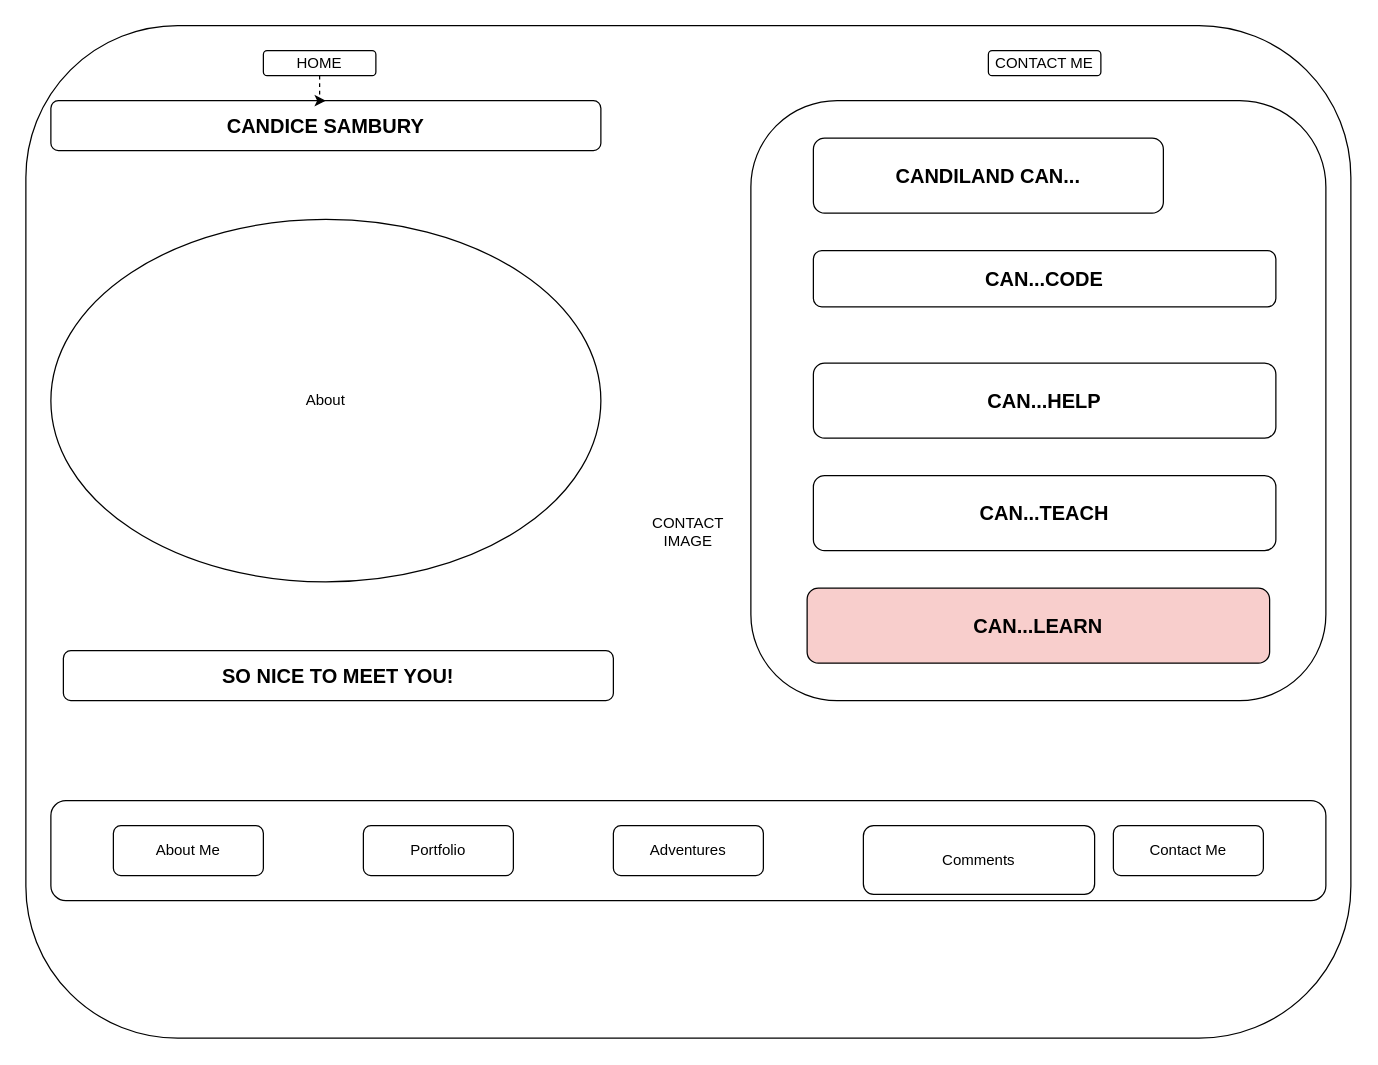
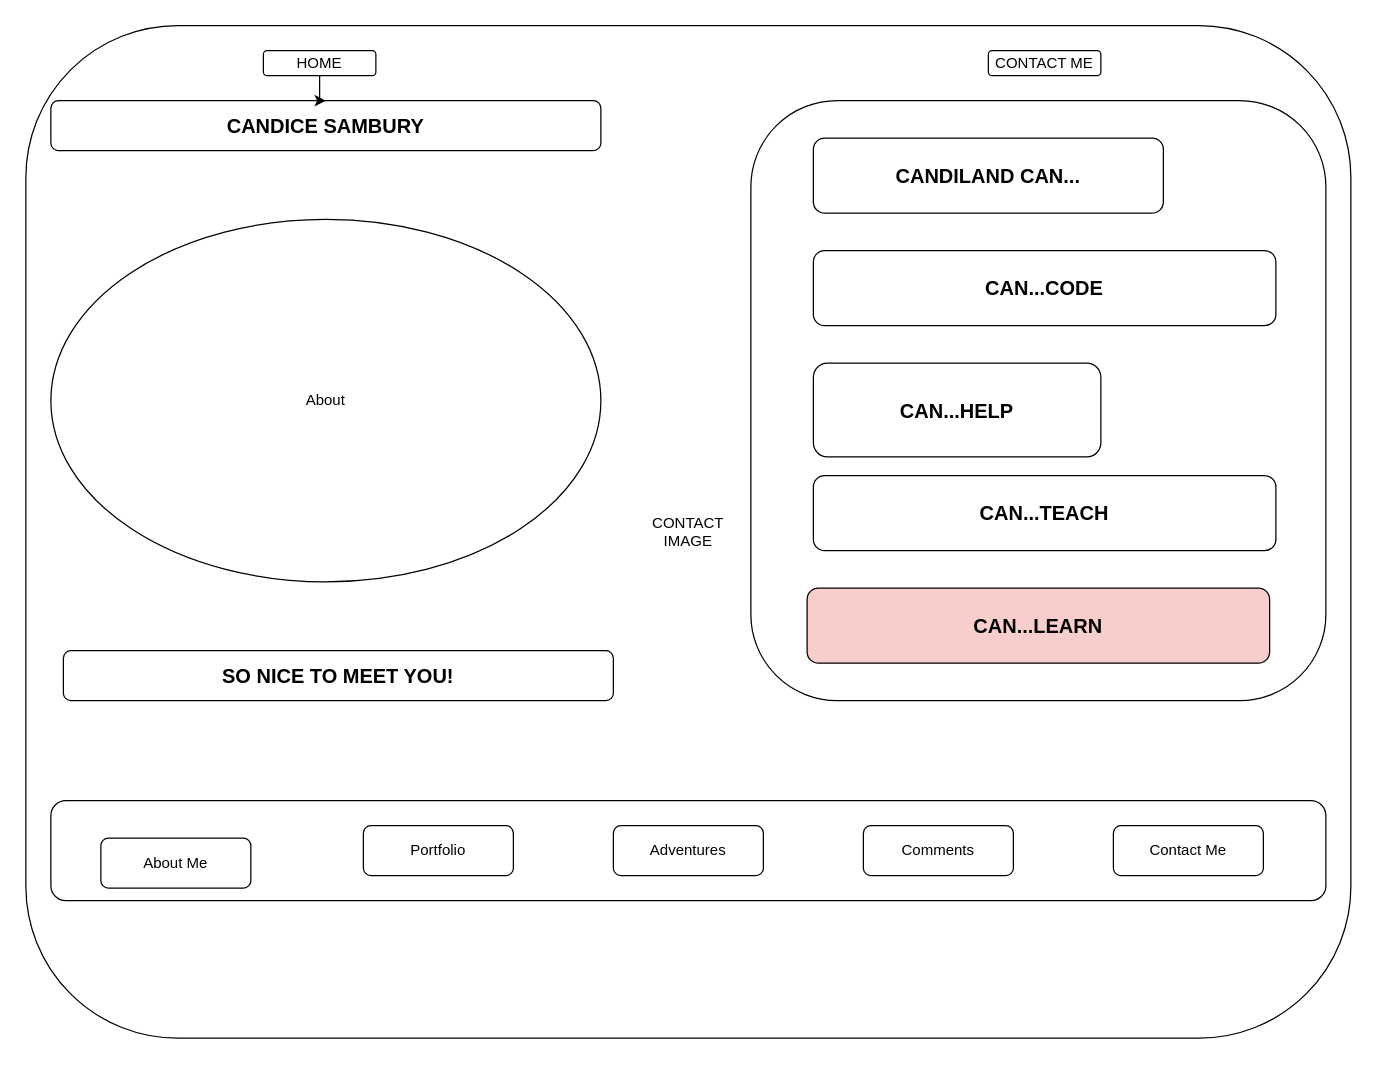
  <mxCell id="0" />
  <mxCell id="1" parent="0" />
  <mxCell id="2" value="CONTACT&lt;br&gt;IMAGE" style="rounded=1;whiteSpace=wrap;html=1;" vertex="1" parent="1"><mxGeometry x="20" y="20" width="1060" height="810" as="geometry" /></mxCell>
  <mxCell id="3" value="About" style="ellipse;whiteSpace=wrap;html=1;" vertex="1" parent="1"><mxGeometry x="40" y="175" width="440" height="290" as="geometry" /></mxCell>
  <mxCell id="4" value="&lt;font size=&quot;3&quot;&gt;&lt;b&gt;CANDICE SAMBURY&lt;/b&gt;&lt;/font&gt;" style="rounded=1;whiteSpace=wrap;html=1;" vertex="1" parent="1"><mxGeometry x="40" y="80" width="440" height="40" as="geometry" /></mxCell>
  <mxCell id="5" value="" style="rounded=1;whiteSpace=wrap;html=1;" vertex="1" parent="1"><mxGeometry x="600" y="80" width="460" height="480" as="geometry" /></mxCell>
  <mxCell id="6" value="" style="rounded=1;whiteSpace=wrap;html=1;" vertex="1" parent="1"><mxGeometry x="40" y="640" width="1020" height="80" as="geometry" /></mxCell>
- <mxCell id="7" value="About Me" style="rounded=1;whiteSpace=wrap;html=1;" vertex="1" parent="1"><mxGeometry x="90" y="660" width="120" height="40" as="geometry" /></mxCell>
+ <mxCell id="7" value="About Me" style="rounded=1;whiteSpace=wrap;html=1;" vertex="1" parent="1"><mxGeometry x="80" y="670" width="120" height="40" as="geometry" /></mxCell>
  <mxCell id="8" value="Adventures" style="rounded=1;whiteSpace=wrap;html=1;" vertex="1" parent="1"><mxGeometry x="490" y="660" width="120" height="40" as="geometry" /></mxCell>
- <mxCell id="9" value="Comments" style="rounded=1;whiteSpace=wrap;html=1;" vertex="1" parent="1"><mxGeometry x="690" y="660" width="185" height="55" as="geometry" /></mxCell>
+ <mxCell id="9" value="Comments" style="rounded=1;whiteSpace=wrap;html=1;" vertex="1" parent="1"><mxGeometry x="690" y="660" width="120" height="40" as="geometry" /></mxCell>
  <mxCell id="10" value="Portfolio" style="rounded=1;whiteSpace=wrap;html=1;" vertex="1" parent="1"><mxGeometry x="290" y="660" width="120" height="40" as="geometry" /></mxCell>
  <mxCell id="11" value="Contact Me" style="rounded=1;whiteSpace=wrap;html=1;" vertex="1" parent="1"><mxGeometry x="890" y="660" width="120" height="40" as="geometry" /></mxCell>
  <mxCell id="12" value="&lt;font size=&quot;3&quot;&gt;&lt;b&gt;CANDILAND CAN...&lt;/b&gt;&lt;/font&gt;" style="rounded=1;whiteSpace=wrap;html=1;" vertex="1" parent="1"><mxGeometry x="650" y="110" width="280" height="60" as="geometry" /></mxCell>
- <mxCell id="13" value="&lt;font size=&quot;3&quot;&gt;&lt;b&gt;CAN...HELP&lt;/b&gt;&lt;/font&gt;" style="rounded=1;whiteSpace=wrap;html=1;" vertex="1" parent="1"><mxGeometry x="650" y="290" width="370" height="60" as="geometry" /></mxCell>
+ <mxCell id="13" value="&lt;font size=&quot;3&quot;&gt;&lt;b&gt;CAN...HELP&lt;/b&gt;&lt;/font&gt;" style="rounded=1;whiteSpace=wrap;html=1;" vertex="1" parent="1"><mxGeometry x="650" y="290" width="230" height="75" as="geometry" /></mxCell>
  <mxCell id="14" value="&lt;font size=&quot;3&quot;&gt;&lt;b&gt;CAN...TEACH&lt;/b&gt;&lt;/font&gt;" style="rounded=1;whiteSpace=wrap;html=1;" vertex="1" parent="1"><mxGeometry x="650" y="380" width="370" height="60" as="geometry" /></mxCell>
  <mxCell id="15" value="&lt;font size=&quot;3&quot;&gt;&lt;b&gt;CAN...LEARN&lt;/b&gt;&lt;/font&gt;" style="rounded=1;whiteSpace=wrap;html=1;fillColor=#f8cecc;" vertex="1" parent="1"><mxGeometry x="645" y="470" width="370" height="60" as="geometry" /></mxCell>
- <mxCell id="16" value="&lt;font size=&quot;3&quot;&gt;&lt;b&gt;CAN...CODE&lt;/b&gt;&lt;/font&gt;" style="rounded=1;whiteSpace=wrap;html=1;" vertex="1" parent="1"><mxGeometry x="650" y="200" width="370" height="45" as="geometry" /></mxCell>
+ <mxCell id="16" value="&lt;font size=&quot;3&quot;&gt;&lt;b&gt;CAN...CODE&lt;/b&gt;&lt;/font&gt;" style="rounded=1;whiteSpace=wrap;html=1;" vertex="1" parent="1"><mxGeometry x="650" y="200" width="370" height="60" as="geometry" /></mxCell>
  <mxCell id="17" value="&lt;font size=&quot;3&quot;&gt;&lt;b&gt;SO NICE TO MEET YOU!&lt;/b&gt;&lt;/font&gt;" style="rounded=1;whiteSpace=wrap;html=1;" vertex="1" parent="1"><mxGeometry x="50" y="520" width="440" height="40" as="geometry" /></mxCell>
- <mxCell id="18" value="" style="edgeStyle=orthogonalEdgeStyle;rounded=0;orthogonalLoop=1;jettySize=auto;html=1;dashed=1;" edge="1" parent="1" source="19" target="4"><mxGeometry relative="1" as="geometry" /></mxCell>
+ <mxCell id="18" value="" style="edgeStyle=orthogonalEdgeStyle;rounded=0;orthogonalLoop=1;jettySize=auto;html=1;" edge="1" parent="1" source="19" target="4"><mxGeometry relative="1" as="geometry" /></mxCell>
  <mxCell id="19" value="HOME" style="rounded=1;whiteSpace=wrap;html=1;" vertex="1" parent="1"><mxGeometry x="210" y="40" width="90" height="20" as="geometry" /></mxCell>
  <mxCell id="20" value="CONTACT ME" style="rounded=1;whiteSpace=wrap;html=1;" vertex="1" parent="1"><mxGeometry x="790" y="40" width="90" height="20" as="geometry" /></mxCell>
